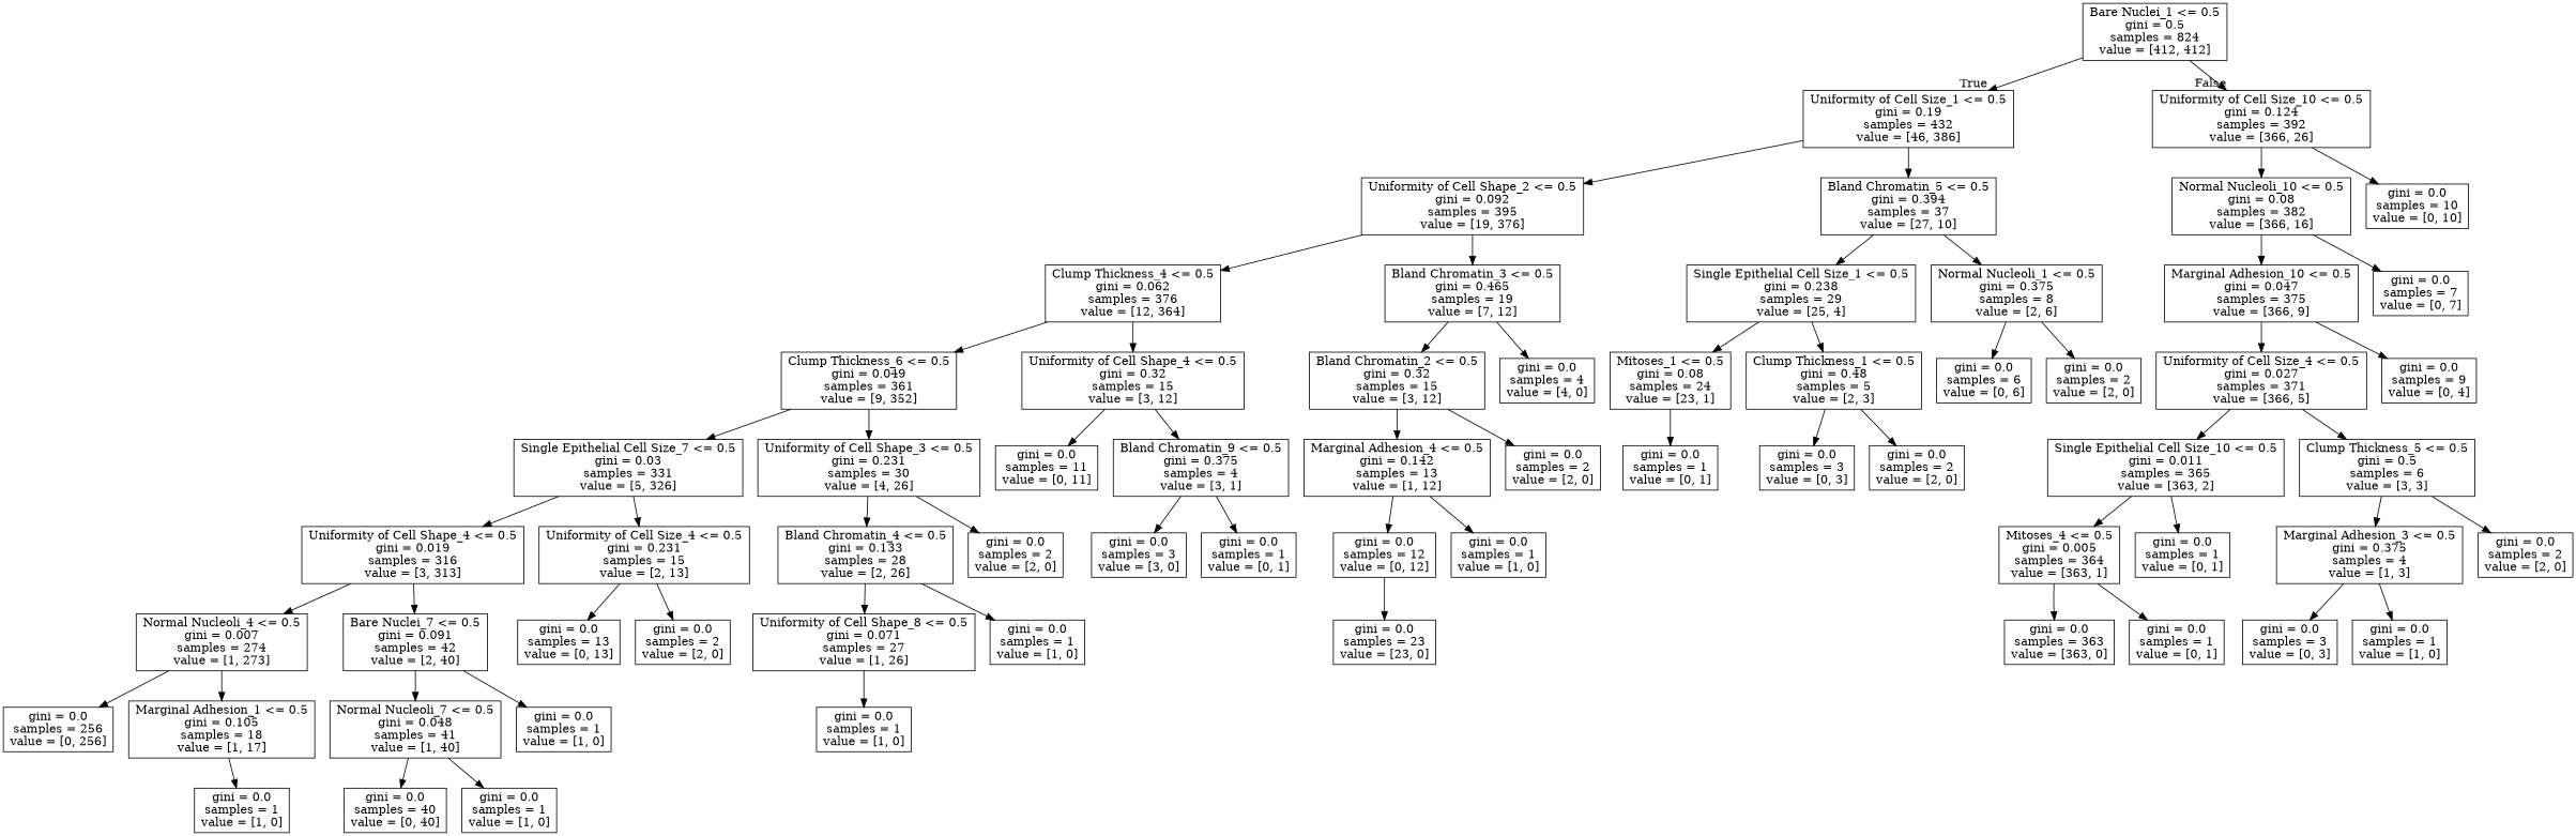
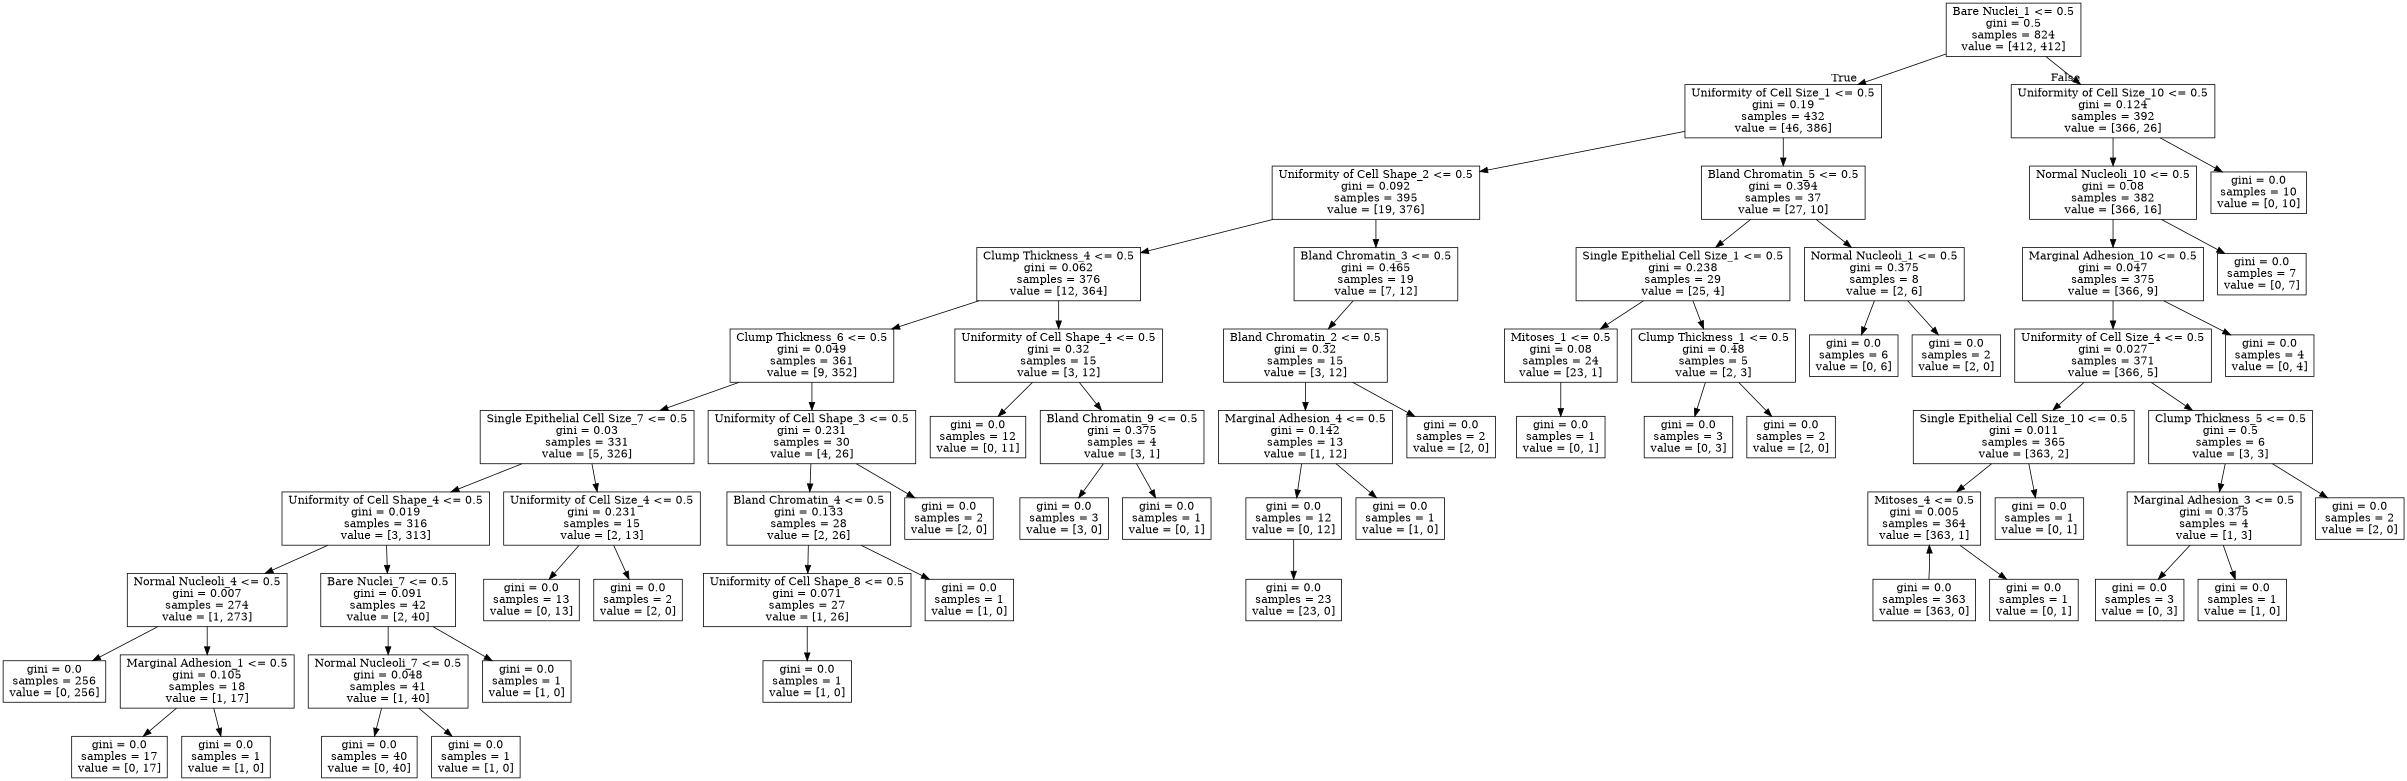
  digraph {
    node [shape=box]
    n1 [label="Bare Nuclei_1 <= 0.5\ngini = 0.5\nsamples = 824\nvalue = [412, 412]"]
    n2 [label="Uniformity of Cell Size_1 <= 0.5\ngini = 0.19\nsamples = 432\nvalue = [46, 386]"]
    n3 [label="Uniformity of Cell Size_10 <= 0.5\ngini = 0.124\nsamples = 392\nvalue = [366, 26]"]
    n4 [label="Uniformity of Cell Shape_2 <= 0.5\ngini = 0.092\nsamples = 395\nvalue = [19, 376]"]
    n5 [label="Bland Chromatin_5 <= 0.5\ngini = 0.394\nsamples = 37\nvalue = [27, 10]"]
    n6 [label="Normal Nucleoli_10 <= 0.5\ngini = 0.08\nsamples = 382\nvalue = [366, 16]"]
    n7 [label="gini = 0.0\nsamples = 10\nvalue = [0, 10]"]
    n8 [label="Clump Thickness_4 <= 0.5\ngini = 0.062\nsamples = 376\nvalue = [12, 364]"]
    n9 [label="Bland Chromatin_3 <= 0.5\ngini = 0.465\nsamples = 19\nvalue = [7, 12]"]
    n10 [label="Single Epithelial Cell Size_1 <= 0.5\ngini = 0.238\nsamples = 29\nvalue = [25, 4]"]
    n11 [label="Normal Nucleoli_1 <= 0.5\ngini = 0.375\nsamples = 8\nvalue = [2, 6]"]
    n12 [label="Clump Thickness_6 <= 0.5\ngini = 0.049\nsamples = 361\nvalue = [9, 352]"]
    n13 [label="Uniformity of Cell Shape_4 <= 0.5\ngini = 0.32\nsamples = 15\nvalue = [3, 12]"]
    n14 [label="Bland Chromatin_2 <= 0.5\ngini = 0.32\nsamples = 15\nvalue = [3, 12]"]
-   n15 [label="gini = 0.0\nsamples = 4\nvalue = [4, 0]"]
    n16 [label="Single Epithelial Cell Size_7 <= 0.5\ngini = 0.03\nsamples = 331\nvalue = [5, 326]"]
    n17 [label="Uniformity of Cell Shape_3 <= 0.5\ngini = 0.231\nsamples = 30\nvalue = [4, 26]"]
-   n18 [label="gini = 0.0\nsamples = 11\nvalue = [0, 11]"]
+   n18 [label="gini = 0.0\nsamples = 12\nvalue = [0, 11]"]
    n19 [label="Bland Chromatin_9 <= 0.5\ngini = 0.375\nsamples = 4\nvalue = [3, 1]"]
    n20 [label="Uniformity of Cell Shape_4 <= 0.5\ngini = 0.019\nsamples = 316\nvalue = [3, 313]"]
    n21 [label="Uniformity of Cell Size_4 <= 0.5\ngini = 0.231\nsamples = 15\nvalue = [2, 13]"]
    n22 [label="Bland Chromatin_4 <= 0.5\ngini = 0.133\nsamples = 28\nvalue = [2, 26]"]
    n23 [label="gini = 0.0\nsamples = 2\nvalue = [2, 0]"]
    n24 [label="Normal Nucleoli_4 <= 0.5\ngini = 0.007\nsamples = 274\nvalue = [1, 273]"]
    n25 [label="Bare Nuclei_7 <= 0.5\ngini = 0.091\nsamples = 42\nvalue = [2, 40]"]
    n26 [label="gini = 0.0\nsamples = 13\nvalue = [0, 13]"]
    n27 [label="gini = 0.0\nsamples = 2\nvalue = [2, 0]"]
    n28 [label="gini = 0.0\nsamples = 256\nvalue = [0, 256]"]
    n29 [label="Marginal Adhesion_1 <= 0.5\ngini = 0.105\nsamples = 18\nvalue = [1, 17]"]
    n30 [label="Normal Nucleoli_7 <= 0.5\ngini = 0.048\nsamples = 41\nvalue = [1, 40]"]
    n31 [label="gini = 0.0\nsamples = 1\nvalue = [1, 0]"]
+   n32 [label="gini = 0.0\nsamples = 17\nvalue = [0, 17]"]
    n33 [label="gini = 0.0\nsamples = 1\nvalue = [1, 0]"]
    n34 [label="gini = 0.0\nsamples = 40\nvalue = [0, 40]"]
    n35 [label="gini = 0.0\nsamples = 1\nvalue = [1, 0]"]
    n36 [label="Uniformity of Cell Shape_8 <= 0.5\ngini = 0.071\nsamples = 27\nvalue = [1, 26]"]
    n37 [label="gini = 0.0\nsamples = 1\nvalue = [1, 0]"]
    n38 [label="gini = 0.0\nsamples = 1\nvalue = [1, 0]"]
    n39 [label="gini = 0.0\nsamples = 3\nvalue = [3, 0]"]
    n40 [label="gini = 0.0\nsamples = 1\nvalue = [0, 1]"]
    n41 [label="Marginal Adhesion_4 <= 0.5\ngini = 0.142\nsamples = 13\nvalue = [1, 12]"]
    n42 [label="gini = 0.0\nsamples = 2\nvalue = [2, 0]"]
    n43 [label="gini = 0.0\nsamples = 12\nvalue = [0, 12]"]
    n44 [label="gini = 0.0\nsamples = 1\nvalue = [1, 0]"]
    n45 [label="gini = 0.0\nsamples = 23\nvalue = [23, 0]"]
    n46 [label="Mitoses_1 <= 0.5\ngini = 0.08\nsamples = 24\nvalue = [23, 1]"]
    n47 [label="Clump Thickness_1 <= 0.5\ngini = 0.48\nsamples = 5\nvalue = [2, 3]"]
    n48 [label="gini = 0.0\nsamples = 6\nvalue = [0, 6]"]
    n49 [label="gini = 0.0\nsamples = 2\nvalue = [2, 0]"]
    n50 [label="gini = 0.0\nsamples = 1\nvalue = [0, 1]"]
    n51 [label="gini = 0.0\nsamples = 3\nvalue = [0, 3]"]
    n52 [label="gini = 0.0\nsamples = 2\nvalue = [2, 0]"]
    n53 [label="Marginal Adhesion_10 <= 0.5\ngini = 0.047\nsamples = 375\nvalue = [366, 9]"]
    n54 [label="gini = 0.0\nsamples = 7\nvalue = [0, 7]"]
    n55 [label="Uniformity of Cell Size_4 <= 0.5\ngini = 0.027\nsamples = 371\nvalue = [366, 5]"]
-   n56 [label="gini = 0.0\nsamples = 9\nvalue = [0, 4]"]
+   n56 [label="gini = 0.0\nsamples = 4\nvalue = [0, 4]"]
    n57 [label="Single Epithelial Cell Size_10 <= 0.5\ngini = 0.011\nsamples = 365\nvalue = [363, 2]"]
    n58 [label="Clump Thickness_5 <= 0.5\ngini = 0.5\nsamples = 6\nvalue = [3, 3]"]
    n59 [label="Mitoses_4 <= 0.5\ngini = 0.005\nsamples = 364\nvalue = [363, 1]"]
    n60 [label="gini = 0.0\nsamples = 1\nvalue = [0, 1]"]
    n61 [label="Marginal Adhesion_3 <= 0.5\ngini = 0.375\nsamples = 4\nvalue = [1, 3]"]
    n62 [label="gini = 0.0\nsamples = 2\nvalue = [2, 0]"]
    n63 [label="gini = 0.0\nsamples = 363\nvalue = [363, 0]"]
    n64 [label="gini = 0.0\nsamples = 1\nvalue = [0, 1]"]
    n65 [label="gini = 0.0\nsamples = 3\nvalue = [0, 3]"]
    n66 [label="gini = 0.0\nsamples = 1\nvalue = [1, 0]"]
    n1 -> n2 [headlabel=True labelangle=45 labeldistance=2.5]
    n1 -> n3 [headlabel=False labelangle=-45 labeldistance=2.5]
    n2 -> n4
    n2 -> n5
    n3 -> n6
    n3 -> n7
    n4 -> n8
    n4 -> n9
    n5 -> n10
    n5 -> n11
    n6 -> n53
    n6 -> n54
    n8 -> n12
    n8 -> n13
    n9 -> n14
-   n9 -> n15
    n10 -> n46
    n10 -> n47
    n11 -> n48
    n11 -> n49
    n12 -> n16
    n12 -> n17
    n13 -> n18
    n13 -> n19
    n14 -> n41
    n14 -> n42
    n16 -> n20
    n16 -> n21
    n17 -> n22
    n17 -> n23
    n19 -> n39
    n19 -> n40
    n20 -> n24
    n20 -> n25
    n21 -> n26
    n21 -> n27
    n22 -> n36
    n22 -> n37
    n24 -> n28
    n24 -> n29
    n25 -> n30
    n25 -> n31
+   n29 -> n32
    n29 -> n33
    n30 -> n34
    n30 -> n35
    n36 -> n38
    n41 -> n43
    n41 -> n44
    n43 -> n45
    n46 -> n50
    n47 -> n51
    n47 -> n52
    n53 -> n55
    n53 -> n56
    n55 -> n57
    n55 -> n58
    n57 -> n59
    n57 -> n60
    n58 -> n61
    n58 -> n62
-   n59 -> n63
+   n63 -> n59
    n59 -> n64
    n61 -> n65
    n61 -> n66
  }
